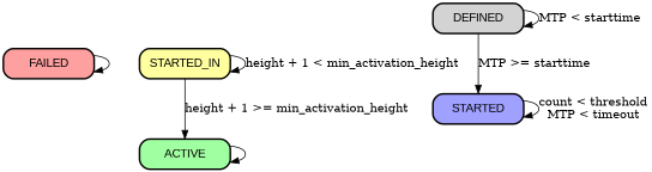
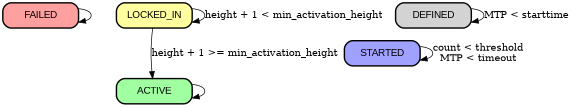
  digraph {
    rankdir=TD
    node [fixedsize=true fontname=Arial shape=box style="rounded,filled,bold"]
    edge [weight=1]
    FAILED [fillcolor="#ffa0a0" width=1.5]
-   LOCKED_IN [fillcolor="#ffffa0" width=1.5 label=STARTED_IN]
+   LOCKED_IN [fillcolor="#ffffa0" width=1.5]
    ACTIVE [fillcolor="#a0ffa0" width=1.5]
    DEFINED [width=1.5]
    STARTED [fillcolor="#a0a0ff" width=1.5]
    subgraph sub_1 {
      rank=same
      FAILED
      LOCKED_IN
    }
    subgraph sub_2 {
      rank=sink
      ACTIVE
    }
    FAILED -> FAILED
    FAILED -> LOCKED_IN [style=invis]
    LOCKED_IN -> LOCKED_IN [label="height + 1 < min_activation_height" weight=100]
    LOCKED_IN -> ACTIVE [label="height + 1 >= min_activation_height" weight=100]
    ACTIVE -> ACTIVE
    DEFINED -> DEFINED [label="MTP < starttime"]
-   DEFINED -> STARTED [label="MTP >= starttime" weight=100]
    STARTED -> STARTED [label="count < threshold\nMTP < timeout"]
  }
